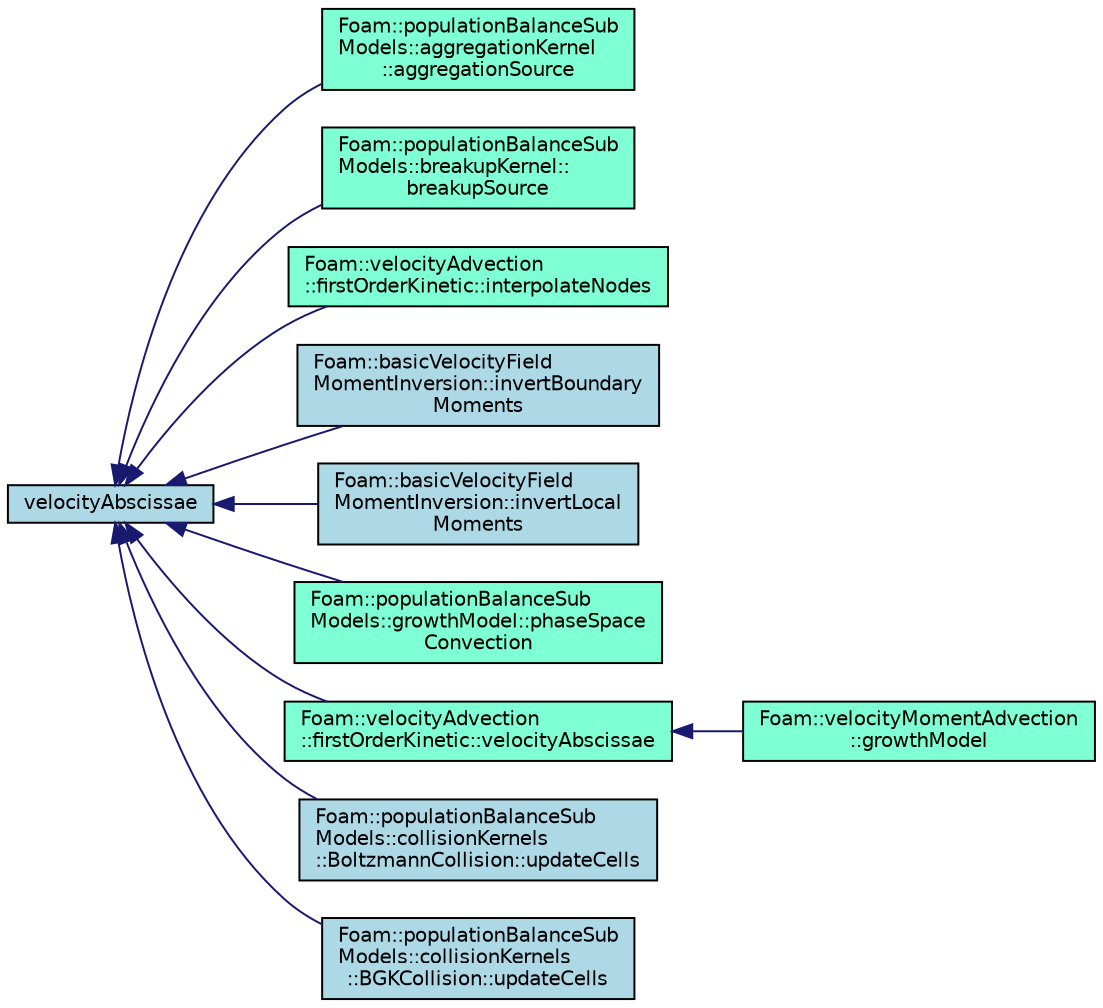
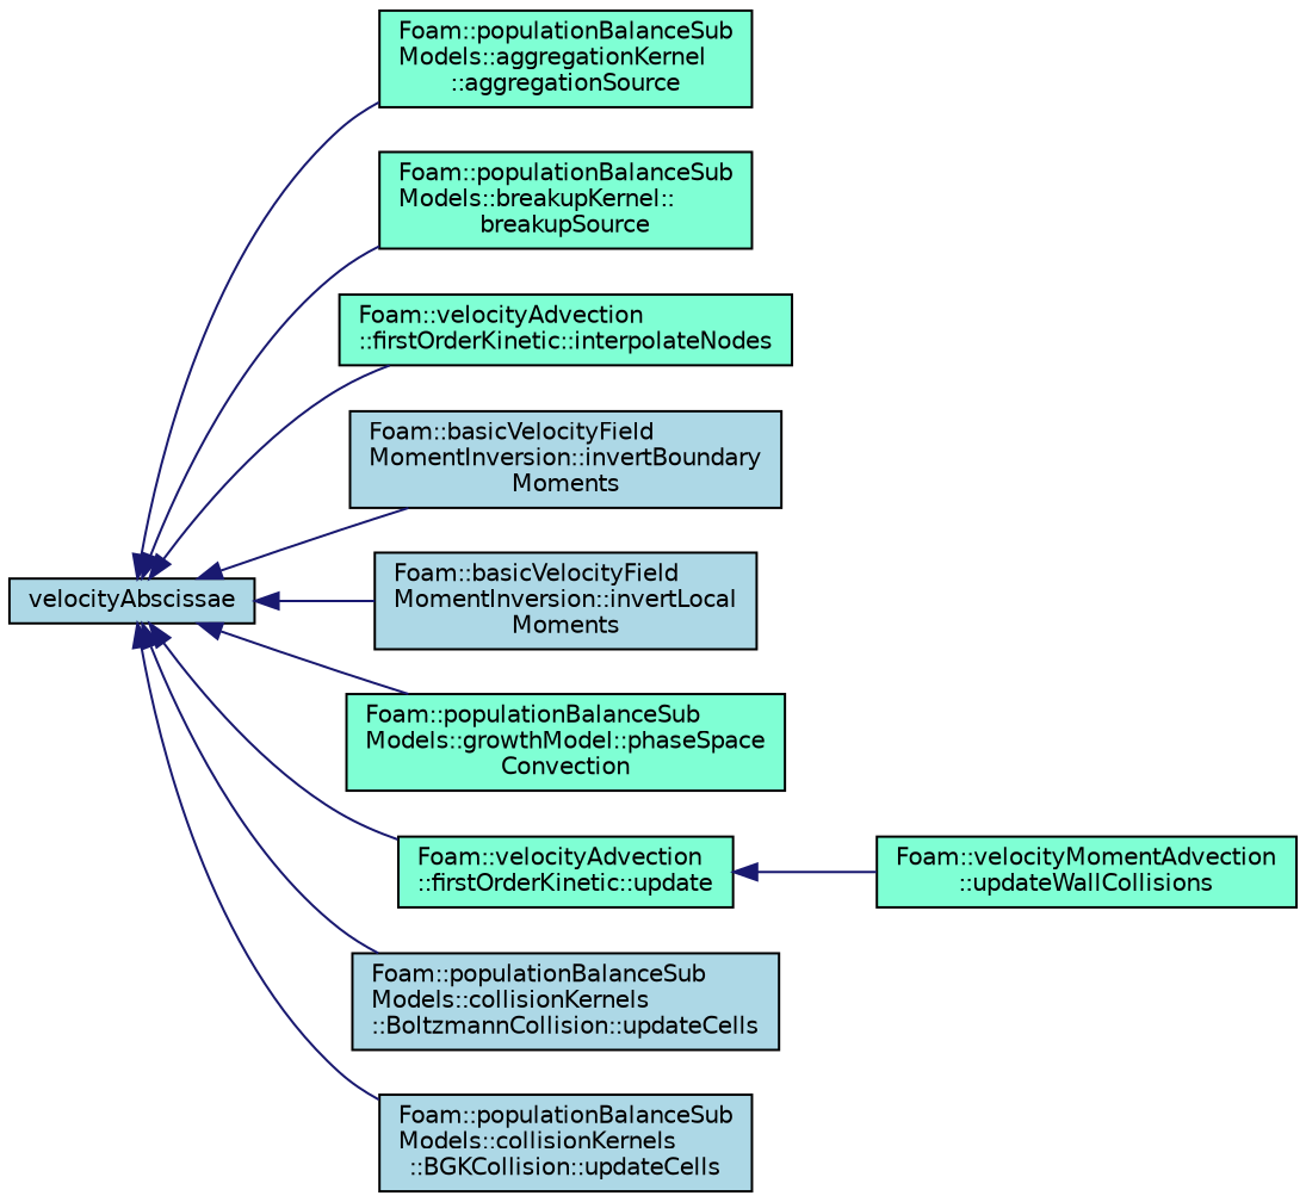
  digraph {
    rankdir=LR
    node [color=black fillcolor=aquamarine fontname=Helvetica fontsize=10 shape=record style=filled]
    edge [color=midnightblue dir=back fontname=Helvetica fontsize=10 labelfontname=Helvetica labelfontsize=10 style=solid]
    n1 [fillcolor=lightblue fontcolor=black height=0.2 label=velocityAbscissae width=0.4]
    n2 [height=0.2 label="Foam::populationBalanceSub\lModels::aggregationKernel\l::aggregationSource" width=0.4]
    n3 [height=0.2 label="Foam::populationBalanceSub\lModels::breakupKernel::\lbreakupSource" width=0.4]
    n4 [height=0.2 label="Foam::velocityAdvection\l::firstOrderKinetic::interpolateNodes" width=0.4]
    n5 [fillcolor=lightblue height=0.2 label="Foam::basicVelocityField\lMomentInversion::invertBoundary\lMoments" width=0.4]
    n6 [fillcolor=lightblue height=0.2 label="Foam::basicVelocityField\lMomentInversion::invertLocal\lMoments" width=0.4]
    n7 [height=0.2 label="Foam::populationBalanceSub\lModels::growthModel::phaseSpace\lConvection" width=0.4]
-   n8 [height=0.2 label="Foam::velocityAdvection\l::firstOrderKinetic::velocityAbscissae" width=0.4]
+   n8 [height=0.2 label="Foam::velocityAdvection\l::firstOrderKinetic::update" width=0.4]
    n9 [fillcolor=lightblue height=0.2 label="Foam::populationBalanceSub\lModels::collisionKernels\l::BoltzmannCollision::updateCells" width=0.4]
    n10 [fillcolor=lightblue height=0.2 label="Foam::populationBalanceSub\lModels::collisionKernels\l::BGKCollision::updateCells" width=0.4]
-   n11 [height=0.2 label="Foam::velocityMomentAdvection\l::growthModel" width=0.4]
+   n11 [height=0.2 label="Foam::velocityMomentAdvection\l::updateWallCollisions" width=0.4]
    n1 -> n2
    n1 -> n3
    n1 -> n4
    n1 -> n5
    n1 -> n6
    n1 -> n7
    n1 -> n8
    n1 -> n9
    n1 -> n10
    n8 -> n11
  }
